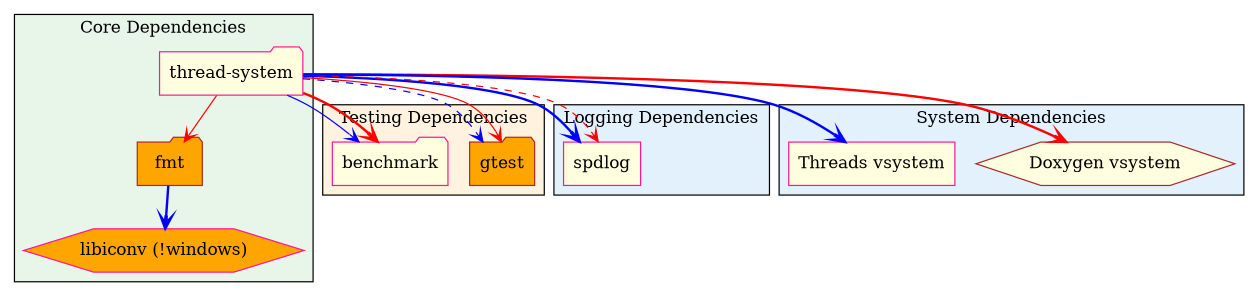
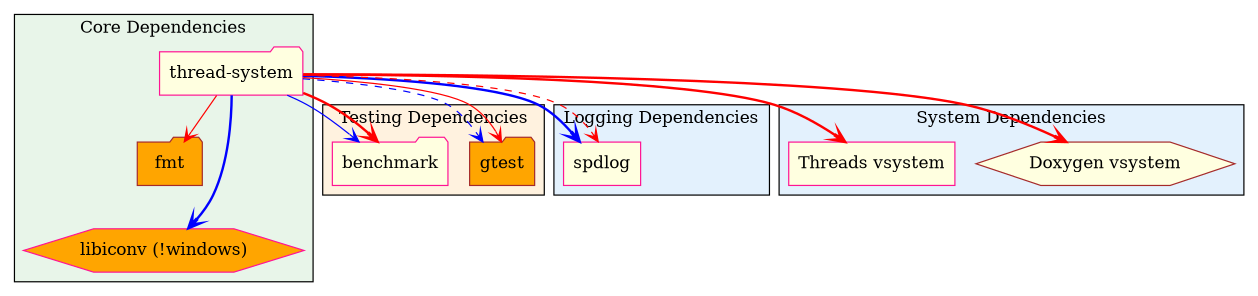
  digraph {
    rankdir=TB
    node [color=deeppink fillcolor=lightyellow shape=folder style=filled]
    edge [arrowhead=open color=red style=bold]
    "thread-system"
    n2 [color=brown fillcolor=orange label=fmt]
    n3 [fillcolor=orange label="libiconv (!windows)" shape=hexagon]
    n4 [color=brown fillcolor=orange label=gtest]
    n5 [label=benchmark]
    n6 [label=spdlog shape=box]
    n7 [color=brown label="Doxygen vsystem" shape=hexagon]
    n8 [label="Threads vsystem" shape=box]
    subgraph cluster_1 {
      fillcolor="#4CAF5020"
      label="Core Dependencies"
      style=filled
      "thread-system"
      n2
      n3
    }
    subgraph cluster_2 {
      fillcolor="#FF980020"
      label="Testing Dependencies"
      style=filled
      n4
      n5
    }
    subgraph cluster_3 {
      fillcolor="#2196F320"
      label="Logging Dependencies"
      style=filled
      n6
    }
    subgraph cluster_4 {
      fillcolor="#2196F320"
      label="Development Dependencies"
      style=filled
    }
    subgraph cluster_5 {
      fillcolor="#2196F320"
      label="System Dependencies"
      style=filled
      n7
      n8
    }
    "thread-system" -> n2 [style=solid]
-   n2 -> n3 [color=blue]
+   "thread-system" -> n3 [color=blue]
    "thread-system" -> n4 [color=blue style=dashed]
    "thread-system" -> n4 [style=solid]
    "thread-system" -> n5 [color=blue style=solid]
    "thread-system" -> n5
    "thread-system" -> n6 [color=blue]
    "thread-system" -> n6 [style=dashed]
    "thread-system" -> n7
-   "thread-system" -> n8 [color=blue]
+   "thread-system" -> n8
  }
